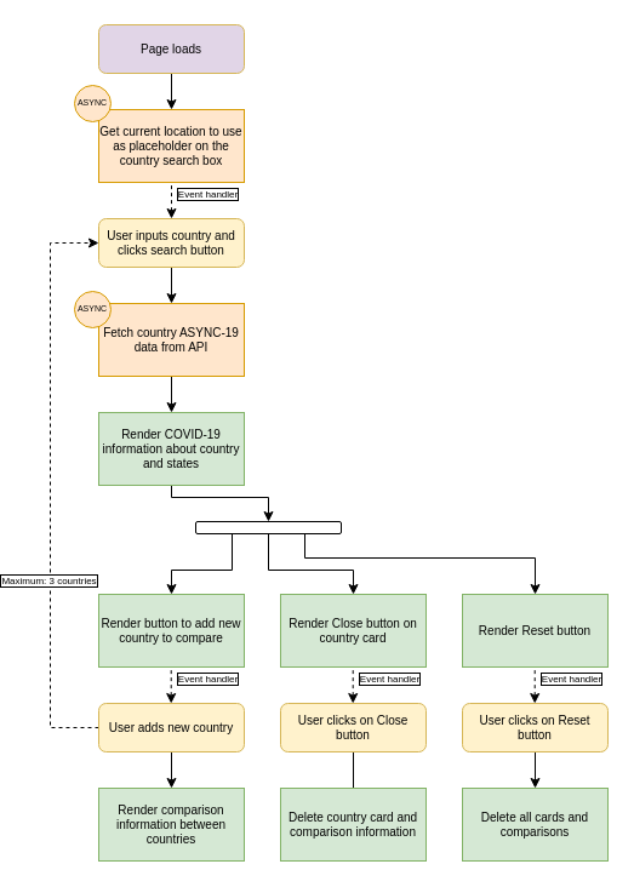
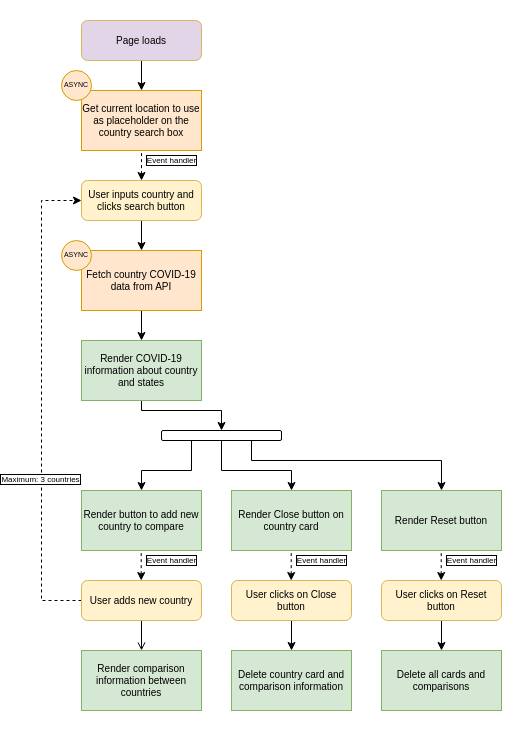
  <mxCell id="0" />
  <mxCell id="1" parent="0" />
  <mxCell id="2" style="edgeStyle=orthogonalEdgeStyle;rounded=0;orthogonalLoop=1;jettySize=auto;html=1;exitX=0.5;exitY=1;exitDx=0;exitDy=0;fontSize=7;" parent="1" source="3" target="4" edge="1"><mxGeometry relative="1" as="geometry" /></mxCell>
  <mxCell id="3" value="Page loads" style="rounded=1;whiteSpace=wrap;html=1;fontSize=10;glass=0;strokeWidth=1;shadow=0;fillColor=#e1d5e7;strokeColor=#d6b656;" parent="1" vertex="1"><mxGeometry x="60" y="20" width="120" height="40" as="geometry" /></mxCell>
  <mxCell id="4" value="Get current location to use as placeholder on the country search box" style="rounded=0;whiteSpace=wrap;html=1;fontSize=10;fillColor=#ffe6cc;strokeColor=#d79b00;" parent="1" vertex="1"><mxGeometry x="60" y="90" width="120" height="60" as="geometry" /></mxCell>
  <mxCell id="5" value="ASYNC" style="ellipse;whiteSpace=wrap;html=1;aspect=fixed;fontSize=7;fillColor=#ffe6cc;strokeColor=#d79b00;" parent="1" vertex="1"><mxGeometry x="40" y="70" width="30" height="30" as="geometry" /></mxCell>
  <mxCell id="6" style="edgeStyle=orthogonalEdgeStyle;rounded=0;orthogonalLoop=1;jettySize=auto;html=1;exitX=0.5;exitY=1;exitDx=0;exitDy=0;entryX=0.5;entryY=0;entryDx=0;entryDy=0;fontSize=7;" parent="1" source="7" target="10" edge="1"><mxGeometry relative="1" as="geometry" /></mxCell>
  <mxCell id="7" value="User inputs country and clicks search button" style="rounded=1;whiteSpace=wrap;html=1;fontSize=10;glass=0;strokeWidth=1;shadow=0;fillColor=#fff2cc;strokeColor=#d6b656;" parent="1" vertex="1"><mxGeometry x="60" y="180" width="120" height="40" as="geometry" /></mxCell>
  <mxCell id="8" value="Event handler" style="endArrow=none;dashed=1;html=1;fontSize=8;exitX=0.5;exitY=0;exitDx=0;exitDy=0;entryX=0.5;entryY=1;entryDx=0;entryDy=0;startArrow=classic;startFill=1;labelBorderColor=#000000;" parent="1" source="7" target="4" edge="1"><mxGeometry x="0.333" y="-30" width="50" height="50" relative="1" as="geometry"><mxPoint x="270" y="230" as="sourcePoint" /><mxPoint x="320" y="180" as="targetPoint" /><mxPoint as="offset" /></mxGeometry></mxCell>
  <mxCell id="9" style="edgeStyle=orthogonalEdgeStyle;rounded=0;orthogonalLoop=1;jettySize=auto;html=1;exitX=0.5;exitY=1;exitDx=0;exitDy=0;fontSize=7;startArrow=none;startFill=0;" parent="1" source="10" target="13" edge="1"><mxGeometry relative="1" as="geometry" /></mxCell>
- <mxCell id="10" value="Fetch country ASYNC-19 data from API" style="rounded=0;whiteSpace=wrap;html=1;fontSize=10;fillColor=#ffe6cc;strokeColor=#d79b00;" parent="1" vertex="1"><mxGeometry x="60" y="250" width="120" height="60" as="geometry" /></mxCell>
+ <mxCell id="10" value="Fetch country COVID-19 data from API" style="rounded=0;whiteSpace=wrap;html=1;fontSize=10;fillColor=#ffe6cc;strokeColor=#d79b00;" parent="1" vertex="1"><mxGeometry x="60" y="250" width="120" height="60" as="geometry" /></mxCell>
  <mxCell id="11" value="ASYNC" style="ellipse;whiteSpace=wrap;html=1;aspect=fixed;fontSize=7;fillColor=#ffe6cc;strokeColor=#d79b00;" parent="1" vertex="1"><mxGeometry x="40" y="240" width="30" height="30" as="geometry" /></mxCell>
  <mxCell id="12" style="edgeStyle=orthogonalEdgeStyle;rounded=0;orthogonalLoop=1;jettySize=auto;html=1;exitX=0.5;exitY=1;exitDx=0;exitDy=0;entryX=0.5;entryY=0;entryDx=0;entryDy=0;fontSize=8;startArrow=none;startFill=0;endArrow=classic;endFill=1;" parent="1" source="13" target="34" edge="1"><mxGeometry relative="1" as="geometry"><Array as="points"><mxPoint x="120" y="410" /><mxPoint x="200" y="410" /></Array></mxGeometry></mxCell>
  <mxCell id="13" value="&lt;span style=&quot;color: rgb(0 , 0 , 0) ; font-family: &amp;#34;helvetica&amp;#34; ; font-size: 10px ; font-style: normal ; font-weight: 400 ; letter-spacing: normal ; text-align: center ; text-indent: 0px ; text-transform: none ; word-spacing: 0px ; display: inline ; float: none&quot;&gt;Render COVID-19 information about country and states&lt;/span&gt;" style="rounded=0;whiteSpace=wrap;html=1;fontSize=7;fillColor=#d5e8d4;strokeColor=#82b366;labelBackgroundColor=none;" parent="1" vertex="1"><mxGeometry x="60" y="340" width="120" height="60" as="geometry" /></mxCell>
  <mxCell id="14" style="edgeStyle=orthogonalEdgeStyle;rounded=0;orthogonalLoop=1;jettySize=auto;html=1;exitX=0;exitY=0.5;exitDx=0;exitDy=0;entryX=0;entryY=0.5;entryDx=0;entryDy=0;fontSize=7;startArrow=none;startFill=0;dashed=1;" parent="1" source="20" target="7" edge="1"><mxGeometry relative="1" as="geometry"><Array as="points"><mxPoint x="20" y="600" /><mxPoint x="20" y="200" /></Array></mxGeometry></mxCell>
  <mxCell id="15" value="Maximum: 3 countries" style="edgeLabel;html=1;align=center;verticalAlign=middle;resizable=0;points=[];fontSize=8;labelBackgroundColor=#ffffff;labelBorderColor=#000000;" parent="14" vertex="1" connectable="0"><mxGeometry x="0.181" y="2" relative="1" as="geometry"><mxPoint y="121" as="offset" /></mxGeometry></mxCell>
  <mxCell id="16" value="&lt;span style=&quot;color: rgb(0 , 0 , 0) ; font-family: &amp;#34;helvetica&amp;#34; ; font-size: 10px ; font-style: normal ; font-weight: 400 ; letter-spacing: normal ; text-align: center ; text-indent: 0px ; text-transform: none ; word-spacing: 0px ; display: inline ; float: none&quot;&gt;Render button to add new country to compare&lt;/span&gt;" style="rounded=0;whiteSpace=wrap;html=1;fontSize=7;fillColor=#d5e8d4;strokeColor=#82b366;labelBackgroundColor=none;" parent="1" vertex="1"><mxGeometry x="60" y="490" width="120" height="60" as="geometry" /></mxCell>
  <mxCell id="17" value="&lt;span style=&quot;color: rgb(0 , 0 , 0) ; font-family: &amp;#34;helvetica&amp;#34; ; font-size: 10px ; font-style: normal ; font-weight: 400 ; letter-spacing: normal ; text-align: center ; text-indent: 0px ; text-transform: none ; word-spacing: 0px ; display: inline ; float: none&quot;&gt;Render Close button on country card&lt;/span&gt;" style="rounded=0;whiteSpace=wrap;html=1;fontSize=7;fillColor=#d5e8d4;strokeColor=#82b366;labelBackgroundColor=none;" parent="1" vertex="1"><mxGeometry x="210" y="490" width="120" height="60" as="geometry" /></mxCell>
  <mxCell id="18" value="&lt;span style=&quot;color: rgb(0 , 0 , 0) ; font-family: &amp;#34;helvetica&amp;#34; ; font-size: 10px ; font-style: normal ; font-weight: 400 ; letter-spacing: normal ; text-align: center ; text-indent: 0px ; text-transform: none ; word-spacing: 0px ; display: inline ; float: none&quot;&gt;Render Reset button&lt;/span&gt;" style="rounded=0;whiteSpace=wrap;html=1;fontSize=7;fillColor=#d5e8d4;strokeColor=#82b366;labelBackgroundColor=none;" parent="1" vertex="1"><mxGeometry x="360" y="490" width="120" height="60" as="geometry" /></mxCell>
- <mxCell id="19" style="edgeStyle=orthogonalEdgeStyle;rounded=0;orthogonalLoop=1;jettySize=auto;html=1;exitX=0.5;exitY=1;exitDx=0;exitDy=0;entryX=0.5;entryY=0;entryDx=0;entryDy=0;fontSize=8;startArrow=none;startFill=0;" parent="1" source="20" target="22" edge="1"><mxGeometry relative="1" as="geometry" /></mxCell>
+ <mxCell id="19" style="edgeStyle=orthogonalEdgeStyle;rounded=0;orthogonalLoop=1;jettySize=auto;html=1;exitX=0.5;exitY=1;exitDx=0;exitDy=0;entryX=0.5;entryY=0;entryDx=0;entryDy=0;fontSize=8;startArrow=none;startFill=0;endArrow=open;" parent="1" source="20" target="22" edge="1"><mxGeometry relative="1" as="geometry" /></mxCell>
  <mxCell id="20" value="User adds new country" style="rounded=1;whiteSpace=wrap;html=1;fontSize=10;glass=0;strokeWidth=1;shadow=0;fillColor=#fff2cc;strokeColor=#d6b656;" parent="1" vertex="1"><mxGeometry x="60" y="580" width="120" height="40" as="geometry" /></mxCell>
  <mxCell id="21" value="Event handler" style="endArrow=none;dashed=1;html=1;fontSize=8;exitX=0.5;exitY=0;exitDx=0;exitDy=0;entryX=0.5;entryY=1;entryDx=0;entryDy=0;startArrow=classic;startFill=1;labelBorderColor=#000000;" parent="1" edge="1"><mxGeometry x="0.333" y="-30" width="50" height="50" relative="1" as="geometry"><mxPoint x="119.71" y="580" as="sourcePoint" /><mxPoint x="119.71" y="550" as="targetPoint" /><mxPoint as="offset" /></mxGeometry></mxCell>
  <mxCell id="22" value="&lt;span style=&quot;color: rgb(0 , 0 , 0) ; font-family: &amp;#34;helvetica&amp;#34; ; font-size: 10px ; font-style: normal ; font-weight: 400 ; letter-spacing: normal ; text-align: center ; text-indent: 0px ; text-transform: none ; word-spacing: 0px ; display: inline ; float: none&quot;&gt;Render comparison information between countries&lt;/span&gt;" style="rounded=0;whiteSpace=wrap;html=1;fontSize=7;fillColor=#d5e8d4;strokeColor=#82b366;labelBackgroundColor=none;" parent="1" vertex="1"><mxGeometry x="60" y="650" width="120" height="60" as="geometry" /></mxCell>
- <mxCell id="23" style="edgeStyle=orthogonalEdgeStyle;rounded=0;orthogonalLoop=1;jettySize=auto;html=1;exitX=0.5;exitY=1;exitDx=0;exitDy=0;entryX=0.5;entryY=0;entryDx=0;entryDy=0;fontSize=8;startArrow=none;startFill=0;endArrow=none;" parent="1" source="24" target="25" edge="1"><mxGeometry relative="1" as="geometry" /></mxCell>
+ <mxCell id="23" style="edgeStyle=orthogonalEdgeStyle;rounded=0;orthogonalLoop=1;jettySize=auto;html=1;exitX=0.5;exitY=1;exitDx=0;exitDy=0;entryX=0.5;entryY=0;entryDx=0;entryDy=0;fontSize=8;startArrow=none;startFill=0;" parent="1" source="24" target="25" edge="1"><mxGeometry relative="1" as="geometry" /></mxCell>
  <mxCell id="24" value="User clicks on Close button" style="rounded=1;whiteSpace=wrap;html=1;fontSize=10;glass=0;strokeWidth=1;shadow=0;fillColor=#fff2cc;strokeColor=#d6b656;" parent="1" vertex="1"><mxGeometry x="210" y="580" width="120" height="40" as="geometry" /></mxCell>
  <mxCell id="25" value="&lt;span style=&quot;color: rgb(0 , 0 , 0) ; font-family: &amp;#34;helvetica&amp;#34; ; font-size: 10px ; font-style: normal ; font-weight: 400 ; letter-spacing: normal ; text-align: center ; text-indent: 0px ; text-transform: none ; word-spacing: 0px ; display: inline ; float: none&quot;&gt;Delete country card and comparison information&lt;/span&gt;" style="rounded=0;whiteSpace=wrap;html=1;fontSize=7;fillColor=#d5e8d4;strokeColor=#82b366;labelBackgroundColor=none;" parent="1" vertex="1"><mxGeometry x="210" y="650" width="120" height="60" as="geometry" /></mxCell>
  <mxCell id="26" style="edgeStyle=orthogonalEdgeStyle;rounded=0;orthogonalLoop=1;jettySize=auto;html=1;exitX=0.5;exitY=1;exitDx=0;exitDy=0;entryX=0.5;entryY=0;entryDx=0;entryDy=0;fontSize=8;startArrow=none;startFill=0;" parent="1" source="27" target="28" edge="1"><mxGeometry relative="1" as="geometry" /></mxCell>
  <mxCell id="27" value="User clicks on Reset button" style="rounded=1;whiteSpace=wrap;html=1;fontSize=10;glass=0;strokeWidth=1;shadow=0;fillColor=#fff2cc;strokeColor=#d6b656;" parent="1" vertex="1"><mxGeometry x="360" y="580" width="120" height="40" as="geometry" /></mxCell>
  <mxCell id="28" value="&lt;span style=&quot;color: rgb(0 , 0 , 0) ; font-family: &amp;#34;helvetica&amp;#34; ; font-size: 10px ; font-style: normal ; font-weight: 400 ; letter-spacing: normal ; text-align: center ; text-indent: 0px ; text-transform: none ; word-spacing: 0px ; display: inline ; float: none&quot;&gt;Delete all cards and comparisons&lt;/span&gt;" style="rounded=0;whiteSpace=wrap;html=1;fontSize=7;fillColor=#d5e8d4;strokeColor=#82b366;labelBackgroundColor=none;" parent="1" vertex="1"><mxGeometry x="360" y="650" width="120" height="60" as="geometry" /></mxCell>
  <mxCell id="29" value="Event handler" style="endArrow=none;dashed=1;html=1;fontSize=8;exitX=0.5;exitY=0;exitDx=0;exitDy=0;entryX=0.5;entryY=1;entryDx=0;entryDy=0;startArrow=classic;startFill=1;labelBorderColor=#000000;" parent="1" edge="1"><mxGeometry x="0.333" y="-30" width="50" height="50" relative="1" as="geometry"><mxPoint x="269.71" y="580" as="sourcePoint" /><mxPoint x="269.71" y="550" as="targetPoint" /><mxPoint as="offset" /></mxGeometry></mxCell>
  <mxCell id="30" value="Event handler" style="endArrow=none;dashed=1;html=1;fontSize=8;exitX=0.5;exitY=0;exitDx=0;exitDy=0;entryX=0.5;entryY=1;entryDx=0;entryDy=0;startArrow=classic;startFill=1;labelBorderColor=#000000;" parent="1" edge="1"><mxGeometry x="0.333" y="-30" width="50" height="50" relative="1" as="geometry"><mxPoint x="419.71" y="580" as="sourcePoint" /><mxPoint x="419.71" y="550" as="targetPoint" /><mxPoint as="offset" /></mxGeometry></mxCell>
  <mxCell id="31" style="edgeStyle=orthogonalEdgeStyle;rounded=0;orthogonalLoop=1;jettySize=auto;html=1;exitX=0.25;exitY=1;exitDx=0;exitDy=0;entryX=0.5;entryY=0;entryDx=0;entryDy=0;fontSize=8;startArrow=none;startFill=0;endArrow=classic;endFill=1;" parent="1" source="34" target="16" edge="1"><mxGeometry relative="1" as="geometry"><Array as="points"><mxPoint x="170" y="470" /><mxPoint x="120" y="470" /></Array></mxGeometry></mxCell>
  <mxCell id="32" style="edgeStyle=orthogonalEdgeStyle;rounded=0;orthogonalLoop=1;jettySize=auto;html=1;exitX=0.5;exitY=1;exitDx=0;exitDy=0;fontSize=8;startArrow=none;startFill=0;endArrow=classic;endFill=1;" parent="1" source="34" target="17" edge="1"><mxGeometry relative="1" as="geometry"><Array as="points"><mxPoint x="200" y="470" /><mxPoint x="270" y="470" /></Array></mxGeometry></mxCell>
  <mxCell id="33" style="edgeStyle=orthogonalEdgeStyle;rounded=0;orthogonalLoop=1;jettySize=auto;html=1;exitX=0.75;exitY=1;exitDx=0;exitDy=0;fontSize=8;startArrow=none;startFill=0;endArrow=classic;endFill=1;" parent="1" source="34" target="18" edge="1"><mxGeometry relative="1" as="geometry"><Array as="points"><mxPoint x="230" y="460" /><mxPoint x="420" y="460" /></Array></mxGeometry></mxCell>
  <mxCell id="34" value="" style="rounded=1;whiteSpace=wrap;html=1;labelBackgroundColor=#ffffff;fontSize=8;" parent="1" vertex="1"><mxGeometry x="140" y="430" width="120" height="10" as="geometry" /></mxCell>
